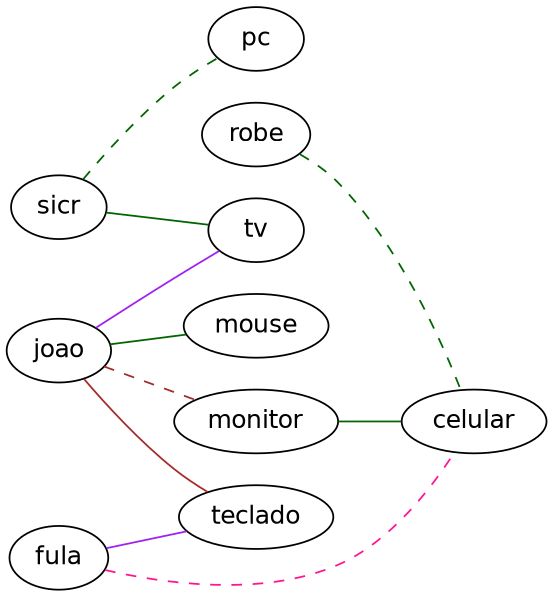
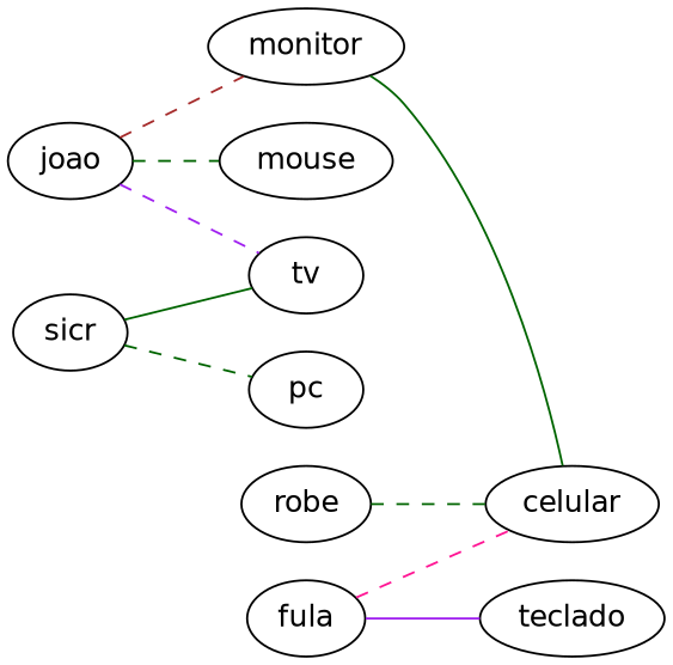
  strict graph {
    fontname="DejaVu Sans"
    rankdir=LR
    node [fontname="DejaVu Sans" tipo=p]
    edge [color=darkgreen fontname="DejaVu Sans" style=solid]
    joao [tipo=c]
    tv
    teclado
    monitor
    mouse
    celular
    fula [tipo=c]
    sicr [tipo=c]
    pc
    robe [tipo=c]
-   joao -- tv [color=purple]
-   joao -- teclado [color=brown]
+   joao -- tv [color=purple style=dashed]
    joao -- monitor [color=brown style=dashed]
-   joao -- mouse
+   joao -- mouse [style=dashed]
    monitor -- celular
    fula -- teclado [color=purple]
    fula -- celular [color=deeppink style=dashed]
    sicr -- tv
    sicr -- pc [style=dashed]
    robe -- celular [style=dashed]
  }
